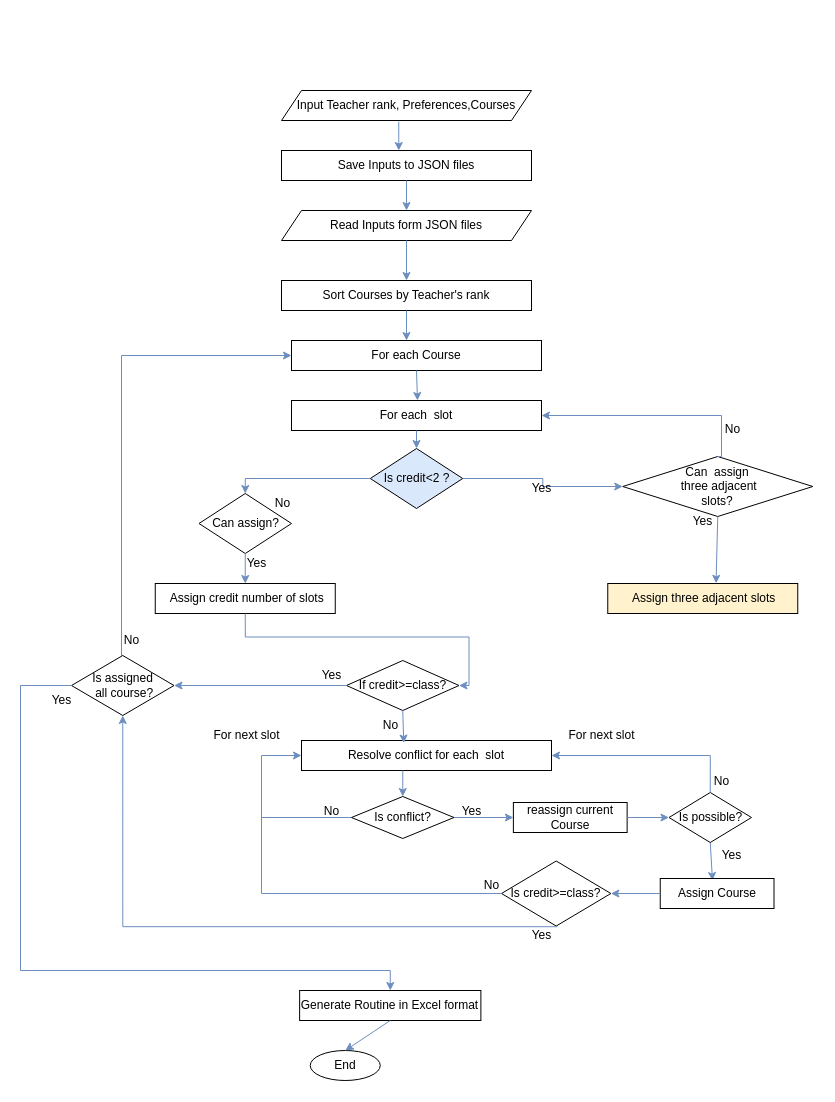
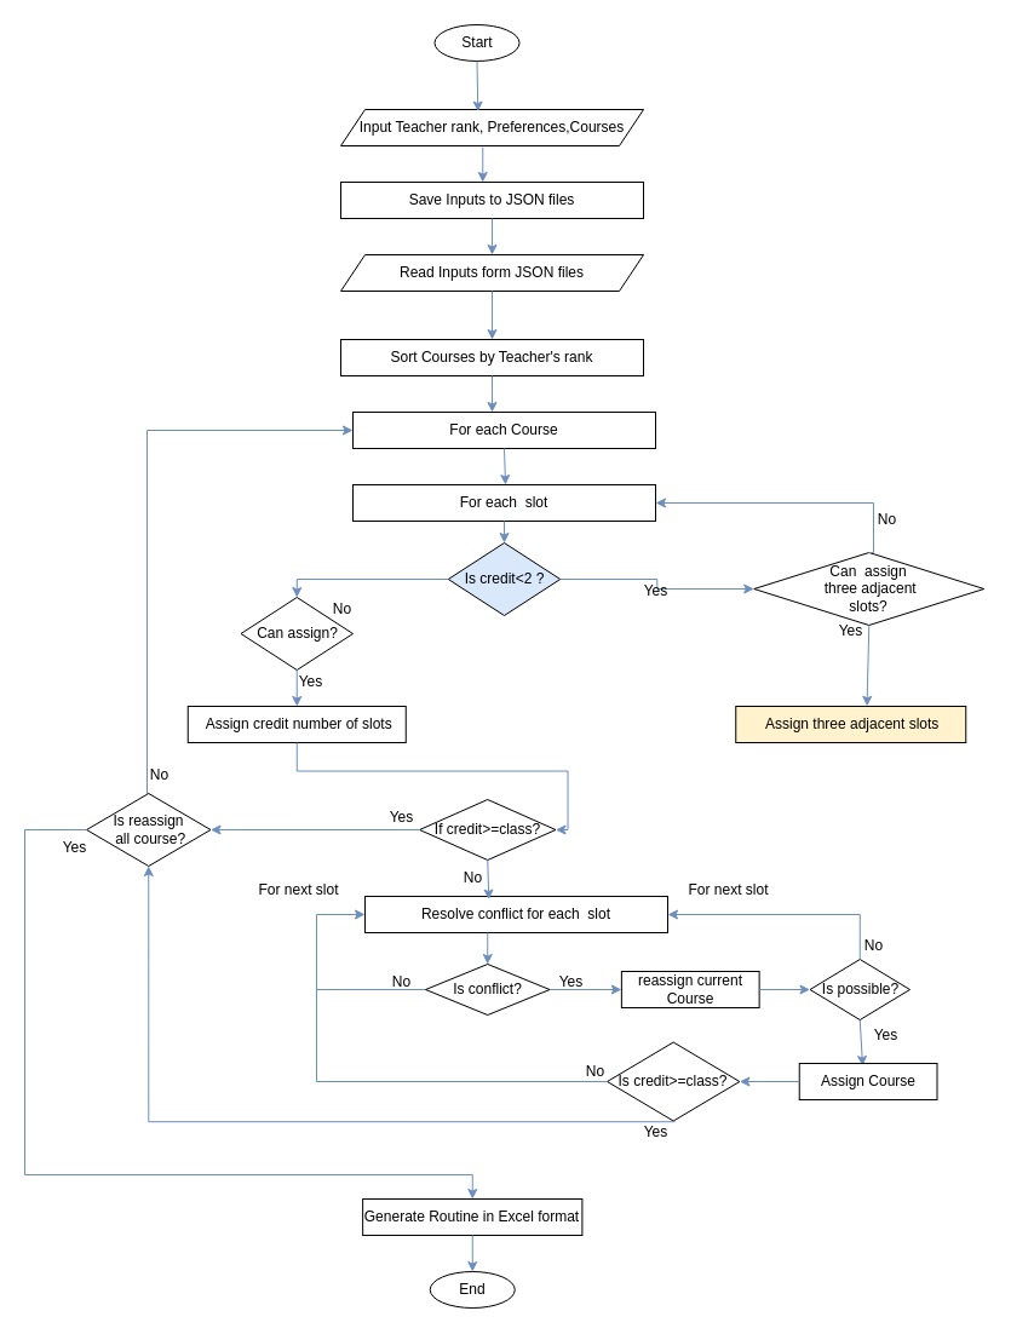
  <mxCell id="0" />
  <mxCell id="1" parent="0" />
+ <mxCell id="2" value="Start" style="ellipse;whiteSpace=wrap;html=1;" parent="1" vertex="1"><mxGeometry x="358.5" y="20" width="70" height="30" as="geometry" /></mxCell>
  <mxCell id="3" value="Input Teacher rank, Preferences,Courses" style="shape=parallelogram;perimeter=parallelogramPerimeter;whiteSpace=wrap;html=1;fixedSize=1;" parent="1" vertex="1"><mxGeometry x="281" y="90" width="250" height="30" as="geometry" /></mxCell>
  <mxCell id="4" value="Sort Courses by Teacher's rank" style="rounded=0;whiteSpace=wrap;html=1;" parent="1" vertex="1"><mxGeometry x="281" y="280" width="250" height="30" as="geometry" /></mxCell>
  <mxCell id="5" value="Save Inputs to JSON files" style="rounded=0;whiteSpace=wrap;html=1;" parent="1" vertex="1"><mxGeometry x="281" y="150" width="250" height="30" as="geometry" /></mxCell>
  <mxCell id="6" value="Read Inputs form JSON files" style="shape=parallelogram;perimeter=parallelogramPerimeter;whiteSpace=wrap;html=1;fixedSize=1;" parent="1" vertex="1"><mxGeometry x="281" y="210" width="250" height="30" as="geometry" /></mxCell>
  <mxCell id="7" value="For each Course" style="rounded=0;whiteSpace=wrap;html=1;" parent="1" vertex="1"><mxGeometry x="291" y="340" width="250" height="30" as="geometry" /></mxCell>
  <mxCell id="8" value="Is credit&amp;lt;2 ?" style="rhombus;whiteSpace=wrap;html=1;fillColor=#dae8fc;" parent="1" vertex="1"><mxGeometry x="369.75" y="448" width="92.5" height="60" as="geometry" /></mxCell>
+ <mxCell id="9" value="" style="endArrow=classic;html=1;rounded=0;exitX=0.5;exitY=1;exitDx=0;exitDy=0;entryX=0.453;entryY=0.053;entryDx=0;entryDy=0;entryPerimeter=0;fillColor=#dae8fc;strokeColor=#6c8ebf;" parent="1" source="2" target="3" edge="1"><mxGeometry width="50" height="50" relative="1" as="geometry"><mxPoint x="191" y="150" as="sourcePoint" /><mxPoint x="241" y="100" as="targetPoint" /></mxGeometry></mxCell>
  <mxCell id="10" value="" style="endArrow=classic;html=1;rounded=0;exitX=0.469;exitY=1.04;exitDx=0;exitDy=0;entryX=0.469;entryY=0;entryDx=0;entryDy=0;entryPerimeter=0;exitPerimeter=0;fillColor=#dae8fc;strokeColor=#6c8ebf;" parent="1" source="3" target="5" edge="1"><mxGeometry width="50" height="50" relative="1" as="geometry"><mxPoint x="405" y="108" as="sourcePoint" /><mxPoint x="405" y="150" as="targetPoint" /></mxGeometry></mxCell>
  <mxCell id="11" value="" style="endArrow=classic;html=1;rounded=0;exitX=0.5;exitY=1;exitDx=0;exitDy=0;entryX=0.5;entryY=0;entryDx=0;entryDy=0;fillColor=#dae8fc;strokeColor=#6c8ebf;" parent="1" source="5" target="6" edge="1"><mxGeometry width="50" height="50" relative="1" as="geometry"><mxPoint x="641" y="161" as="sourcePoint" /><mxPoint x="641" y="190" as="targetPoint" /><Array as="points" /></mxGeometry></mxCell>
  <mxCell id="12" value="" style="endArrow=classic;html=1;rounded=0;exitX=0.5;exitY=1;exitDx=0;exitDy=0;entryX=0.5;entryY=0;entryDx=0;entryDy=0;fillColor=#dae8fc;strokeColor=#6c8ebf;" parent="1" source="6" target="4" edge="1"><mxGeometry width="50" height="50" relative="1" as="geometry"><mxPoint x="416" y="190" as="sourcePoint" /><mxPoint x="416" y="220" as="targetPoint" /><Array as="points" /></mxGeometry></mxCell>
  <mxCell id="13" value="" style="endArrow=classic;html=1;rounded=0;exitX=0.5;exitY=1;exitDx=0;exitDy=0;fillColor=#dae8fc;strokeColor=#6c8ebf;" parent="1" source="4" edge="1"><mxGeometry width="50" height="50" relative="1" as="geometry"><mxPoint x="416" y="250" as="sourcePoint" /><mxPoint x="406" y="340" as="targetPoint" /><Array as="points" /></mxGeometry></mxCell>
  <mxCell id="14" value="" style="endArrow=classic;html=1;rounded=0;exitX=0.5;exitY=1;exitDx=0;exitDy=0;fillColor=#dae8fc;strokeColor=#6c8ebf;" parent="1" source="7" edge="1"><mxGeometry width="50" height="50" relative="1" as="geometry"><mxPoint x="416" y="320" as="sourcePoint" /><mxPoint x="417" y="400" as="targetPoint" /><Array as="points" /></mxGeometry></mxCell>
  <mxCell id="15" value="&amp;nbsp;Assign credit number of slots" style="rounded=0;whiteSpace=wrap;html=1;" parent="1" vertex="1"><mxGeometry x="154.75" y="583" width="180" height="30" as="geometry" /></mxCell>
  <mxCell id="16" value="&amp;nbsp;Assign three adjacent slots" style="rounded=0;whiteSpace=wrap;html=1;fillColor=#fff2cc;" parent="1" vertex="1"><mxGeometry x="607.25" y="583" width="190" height="30" as="geometry" /></mxCell>
  <mxCell id="17" value="" style="endArrow=classic;html=1;rounded=0;exitX=1;exitY=0.5;exitDx=0;exitDy=0;entryX=0;entryY=0.5;entryDx=0;entryDy=0;fillColor=#dae8fc;strokeColor=#6c8ebf;edgeStyle=orthogonalEdgeStyle;" parent="1" source="8" target="29" edge="1"><mxGeometry width="50" height="50" relative="1" as="geometry"><mxPoint x="922.25" y="448" as="sourcePoint" /><mxPoint x="816.5" y="398" as="targetPoint" /></mxGeometry></mxCell>
  <mxCell id="18" value="Yes" style="text;html=1;align=center;verticalAlign=middle;resizable=0;points=[];autosize=1;" parent="1" vertex="1"><mxGeometry x="521" y="473" width="40" height="30" as="geometry" /></mxCell>
  <mxCell id="19" value="" style="endArrow=classic;html=1;rounded=0;exitX=0;exitY=0.5;exitDx=0;exitDy=0;edgeStyle=orthogonalEdgeStyle;entryX=0.5;entryY=0;entryDx=0;entryDy=0;fillColor=#dae8fc;strokeColor=#6c8ebf;" parent="1" source="8" target="30" edge="1"><mxGeometry width="50" height="50" relative="1" as="geometry"><mxPoint x="381" y="600" as="sourcePoint" /><mxPoint x="571" y="470" as="targetPoint" /></mxGeometry></mxCell>
  <mxCell id="20" value="" style="endArrow=classic;html=1;rounded=0;entryX=1;entryY=0.5;entryDx=0;entryDy=0;exitX=0.5;exitY=1;exitDx=0;exitDy=0;edgeStyle=orthogonalEdgeStyle;fillColor=#dae8fc;strokeColor=#6c8ebf;" parent="1" source="15" target="38" edge="1"><mxGeometry width="50" height="50" relative="1" as="geometry"><mxPoint x="571" y="600" as="sourcePoint" /><mxPoint x="531" y="730" as="targetPoint" /></mxGeometry></mxCell>
  <mxCell id="21" value="Is credit&amp;gt;=class?" style="rhombus;whiteSpace=wrap;html=1;" parent="1" vertex="1"><mxGeometry x="501" y="860.5" width="109.38" height="65" as="geometry" /></mxCell>
  <mxCell id="22" value="" style="endArrow=classic;html=1;rounded=0;entryX=0;entryY=0.5;entryDx=0;entryDy=0;edgeStyle=orthogonalEdgeStyle;exitX=0.5;exitY=0;exitDx=0;exitDy=0;fillColor=#dae8fc;strokeColor=#6c8ebf;" parent="1" source="61" target="7" edge="1"><mxGeometry width="50" height="50" relative="1" as="geometry"><mxPoint x="71" y="685" as="sourcePoint" /><mxPoint x="71" y="860" as="targetPoint" /><Array as="points"><mxPoint x="121" y="655" /><mxPoint x="121" y="355" /></Array></mxGeometry></mxCell>
  <mxCell id="23" value="" style="endArrow=classic;html=1;rounded=0;exitX=0.5;exitY=1;exitDx=0;exitDy=0;fillColor=#dae8fc;strokeColor=#6c8ebf;" parent="1" source="51" edge="1"><mxGeometry width="50" height="50" relative="1" as="geometry"><mxPoint x="790.36" y="730" as="sourcePoint" /><mxPoint x="712" y="880" as="targetPoint" /></mxGeometry></mxCell>
  <mxCell id="24" value="Generate Routine in Excel format" style="rounded=0;whiteSpace=wrap;html=1;" parent="1" vertex="1"><mxGeometry x="299.13" y="990" width="181.25" height="30" as="geometry" /></mxCell>
  <mxCell id="25" value="" style="endArrow=classic;html=1;rounded=0;exitX=0;exitY=0.5;exitDx=0;exitDy=0;entryX=0;entryY=0.5;entryDx=0;entryDy=0;edgeStyle=orthogonalEdgeStyle;fillColor=#dae8fc;strokeColor=#6c8ebf;" parent="1" source="45" target="43" edge="1"><mxGeometry width="50" height="50" relative="1" as="geometry"><mxPoint x="301" y="910" as="sourcePoint" /><mxPoint x="397" y="949" as="targetPoint" /><Array as="points"><mxPoint x="261" y="817" /><mxPoint x="261" y="755" /></Array></mxGeometry></mxCell>
  <mxCell id="26" value="Yes" style="text;html=1;align=center;verticalAlign=middle;resizable=0;points=[];autosize=1;" parent="1" vertex="1"><mxGeometry x="521" y="920" width="40" height="30" as="geometry" /></mxCell>
- <mxCell id="27" value="End" style="ellipse;whiteSpace=wrap;html=1;" parent="1" vertex="1"><mxGeometry x="309.75" y="1050" width="70" height="30" as="geometry" /></mxCell>
+ <mxCell id="27" value="End" style="ellipse;whiteSpace=wrap;html=1;" parent="1" vertex="1"><mxGeometry x="354.75" y="1050" width="70" height="30" as="geometry" /></mxCell>
  <mxCell id="28" value="" style="endArrow=classic;html=1;rounded=0;exitX=1;exitY=0.5;exitDx=0;exitDy=0;entryX=0;entryY=0.5;entryDx=0;entryDy=0;fillColor=#dae8fc;strokeColor=#6c8ebf;" parent="1" source="45" target="50" edge="1"><mxGeometry width="50" height="50" relative="1" as="geometry"><mxPoint x="401" y="980" as="sourcePoint" /><mxPoint x="511" y="860" as="targetPoint" /></mxGeometry></mxCell>
  <mxCell id="29" value="Can&amp;nbsp; assign&lt;br&gt;&amp;nbsp;three adjacent &lt;br&gt;slots?" style="rhombus;whiteSpace=wrap;html=1;" parent="1" vertex="1"><mxGeometry x="622.25" y="456" width="190" height="60" as="geometry" /></mxCell>
  <mxCell id="30" value="Can assign?" style="rhombus;whiteSpace=wrap;html=1;" parent="1" vertex="1"><mxGeometry x="198.5" y="493" width="92.5" height="60" as="geometry" /></mxCell>
  <mxCell id="31" value="" style="endArrow=classic;html=1;rounded=0;exitX=0.5;exitY=1;exitDx=0;exitDy=0;entryX=0.57;entryY=-0.007;entryDx=0;entryDy=0;entryPerimeter=0;fillColor=#dae8fc;strokeColor=#6c8ebf;" parent="1" source="29" target="16" edge="1"><mxGeometry width="50" height="50" relative="1" as="geometry"><mxPoint x="822.25" y="611" as="sourcePoint" /><mxPoint x="872.25" y="561" as="targetPoint" /></mxGeometry></mxCell>
  <mxCell id="32" value="" style="endArrow=classic;html=1;rounded=0;exitX=0.5;exitY=1;exitDx=0;exitDy=0;entryX=0.5;entryY=0;entryDx=0;entryDy=0;fillColor=#dae8fc;strokeColor=#6c8ebf;" parent="1" source="30" target="15" edge="1"><mxGeometry width="50" height="50" relative="1" as="geometry"><mxPoint x="56" y="653" as="sourcePoint" /><mxPoint x="242" y="553" as="targetPoint" /></mxGeometry></mxCell>
  <mxCell id="33" value="Yes" style="text;html=1;align=center;verticalAlign=middle;resizable=0;points=[];autosize=1;" parent="1" vertex="1"><mxGeometry x="682.25" y="506" width="40" height="30" as="geometry" /></mxCell>
  <mxCell id="34" value="Yes" style="text;html=1;align=center;verticalAlign=middle;resizable=0;points=[];autosize=1;" parent="1" vertex="1"><mxGeometry x="236" y="548" width="40" height="30" as="geometry" /></mxCell>
  <mxCell id="35" value="" style="endArrow=classic;html=1;rounded=0;edgeStyle=orthogonalEdgeStyle;fillColor=#dae8fc;strokeColor=#6c8ebf;entryX=1;entryY=0.5;entryDx=0;entryDy=0;exitX=0.5;exitY=0;exitDx=0;exitDy=0;" parent="1" source="29" target="40" edge="1"><mxGeometry width="50" height="50" relative="1" as="geometry"><mxPoint x="831" y="470" as="sourcePoint" /><mxPoint x="731" y="370" as="targetPoint" /><Array as="points"><mxPoint x="721" y="456" /><mxPoint x="721" y="415" /></Array></mxGeometry></mxCell>
  <mxCell id="36" value="No" style="text;html=1;align=center;verticalAlign=middle;resizable=0;points=[];autosize=1;" parent="1" vertex="1"><mxGeometry x="712.25" y="414" width="40" height="30" as="geometry" /></mxCell>
  <mxCell id="37" value="No" style="text;html=1;align=center;verticalAlign=middle;resizable=0;points=[];autosize=1;" parent="1" vertex="1"><mxGeometry x="261.63" y="488" width="40" height="30" as="geometry" /></mxCell>
  <mxCell id="38" value="If credit&amp;gt;=class?" style="rhombus;whiteSpace=wrap;html=1;" parent="1" vertex="1"><mxGeometry x="346" y="660" width="112.5" height="50" as="geometry" /></mxCell>
  <mxCell id="39" value="No" style="text;html=1;align=center;verticalAlign=middle;resizable=0;points=[];autosize=1;" parent="1" vertex="1"><mxGeometry x="369.75" y="710" width="40" height="30" as="geometry" /></mxCell>
  <mxCell id="40" value="For each&amp;nbsp; slot" style="rounded=0;whiteSpace=wrap;html=1;" parent="1" vertex="1"><mxGeometry x="291" y="400" width="250" height="30" as="geometry" /></mxCell>
  <mxCell id="41" value="" style="endArrow=classic;html=1;rounded=0;exitX=0.5;exitY=1;exitDx=0;exitDy=0;entryX=0.5;entryY=0;entryDx=0;entryDy=0;fillColor=#dae8fc;strokeColor=#6c8ebf;" parent="1" source="40" target="8" edge="1"><mxGeometry width="50" height="50" relative="1" as="geometry"><mxPoint x="426" y="380" as="sourcePoint" /><mxPoint x="427" y="410" as="targetPoint" /><Array as="points" /></mxGeometry></mxCell>
  <mxCell id="42" value="Yes" style="text;html=1;align=center;verticalAlign=middle;resizable=0;points=[];autosize=1;" parent="1" vertex="1"><mxGeometry x="311" y="660" width="40" height="30" as="geometry" /></mxCell>
  <mxCell id="43" value="Resolve conflict for each&amp;nbsp; slot" style="rounded=0;whiteSpace=wrap;html=1;" parent="1" vertex="1"><mxGeometry x="301" y="740" width="250" height="30" as="geometry" /></mxCell>
  <mxCell id="44" value="" style="endArrow=classic;html=1;rounded=0;exitX=0.5;exitY=1;exitDx=0;exitDy=0;entryX=0.409;entryY=0.087;entryDx=0;entryDy=0;entryPerimeter=0;fillColor=#dae8fc;strokeColor=#6c8ebf;" parent="1" source="38" target="43" edge="1"><mxGeometry width="50" height="50" relative="1" as="geometry"><mxPoint x="361" y="800" as="sourcePoint" /><mxPoint x="411" y="800" as="targetPoint" /></mxGeometry></mxCell>
  <mxCell id="45" value="Is conflict?" style="rhombus;whiteSpace=wrap;html=1;" parent="1" vertex="1"><mxGeometry x="351" y="796" width="102.5" height="42" as="geometry" /></mxCell>
  <mxCell id="46" value="" style="endArrow=classic;html=1;rounded=0;exitX=0.405;exitY=1;exitDx=0;exitDy=0;exitPerimeter=0;entryX=0.5;entryY=0;entryDx=0;entryDy=0;fillColor=#dae8fc;strokeColor=#6c8ebf;" parent="1" source="43" target="45" edge="1"><mxGeometry width="50" height="50" relative="1" as="geometry"><mxPoint x="361" y="910" as="sourcePoint" /><mxPoint x="411" y="860" as="targetPoint" /></mxGeometry></mxCell>
  <mxCell id="47" value="For next slot" style="text;html=1;align=center;verticalAlign=middle;resizable=0;points=[];autosize=1;" parent="1" vertex="1"><mxGeometry x="201" y="720" width="90" height="30" as="geometry" /></mxCell>
  <mxCell id="48" value="No" style="text;html=1;align=center;verticalAlign=middle;resizable=0;points=[];autosize=1;" parent="1" vertex="1"><mxGeometry x="311" y="796" width="40" height="30" as="geometry" /></mxCell>
  <mxCell id="49" value="Yes" style="text;html=1;align=center;verticalAlign=middle;resizable=0;points=[];autosize=1;" parent="1" vertex="1"><mxGeometry x="451" y="796" width="40" height="30" as="geometry" /></mxCell>
  <mxCell id="50" value="reassign current Course" style="rounded=0;whiteSpace=wrap;html=1;" parent="1" vertex="1"><mxGeometry x="512.88" y="802" width="113.75" height="30" as="geometry" /></mxCell>
  <mxCell id="51" value="Is possible?" style="rhombus;whiteSpace=wrap;html=1;" parent="1" vertex="1"><mxGeometry x="668.5" y="792" width="82.5" height="50" as="geometry" /></mxCell>
  <mxCell id="52" value="" style="endArrow=classic;html=1;rounded=0;exitX=1;exitY=0.5;exitDx=0;exitDy=0;entryX=0;entryY=0.5;entryDx=0;entryDy=0;fillColor=#dae8fc;strokeColor=#6c8ebf;" parent="1" source="50" target="51" edge="1"><mxGeometry width="50" height="50" relative="1" as="geometry"><mxPoint x="361" y="970" as="sourcePoint" /><mxPoint x="411" y="920" as="targetPoint" /></mxGeometry></mxCell>
  <mxCell id="53" value="" style="endArrow=classic;html=1;rounded=0;exitX=0.5;exitY=0;exitDx=0;exitDy=0;entryX=1;entryY=0.5;entryDx=0;entryDy=0;edgeStyle=orthogonalEdgeStyle;fillColor=#dae8fc;strokeColor=#6c8ebf;" parent="1" source="51" target="43" edge="1"><mxGeometry width="50" height="50" relative="1" as="geometry"><mxPoint x="361" y="970" as="sourcePoint" /><mxPoint x="411" y="920" as="targetPoint" /></mxGeometry></mxCell>
  <mxCell id="54" value="No" style="text;html=1;align=center;verticalAlign=middle;resizable=0;points=[];autosize=1;" parent="1" vertex="1"><mxGeometry x="701" y="766" width="40" height="30" as="geometry" /></mxCell>
  <mxCell id="55" value="For next slot" style="text;html=1;align=center;verticalAlign=middle;resizable=0;points=[];autosize=1;" parent="1" vertex="1"><mxGeometry x="556" y="720" width="90" height="30" as="geometry" /></mxCell>
  <mxCell id="56" value="Assign Course" style="rounded=0;whiteSpace=wrap;html=1;" parent="1" vertex="1"><mxGeometry x="659.75" y="878" width="113.75" height="30" as="geometry" /></mxCell>
  <mxCell id="57" value="Yes" style="text;html=1;align=center;verticalAlign=middle;resizable=0;points=[];autosize=1;" parent="1" vertex="1"><mxGeometry x="711" y="840" width="40" height="30" as="geometry" /></mxCell>
  <mxCell id="58" value="" style="endArrow=none;html=1;rounded=0;entryX=0;entryY=0.5;entryDx=0;entryDy=0;edgeStyle=orthogonalEdgeStyle;fillColor=#dae8fc;strokeColor=#6c8ebf;" parent="1" target="21" edge="1"><mxGeometry width="50" height="50" relative="1" as="geometry"><mxPoint x="261" y="810" as="sourcePoint" /><mxPoint x="411" y="940" as="targetPoint" /><Array as="points"><mxPoint x="261" y="893" /></Array></mxGeometry></mxCell>
  <mxCell id="59" value="No" style="text;html=1;align=center;verticalAlign=middle;resizable=0;points=[];autosize=1;" parent="1" vertex="1"><mxGeometry x="471" y="870" width="40" height="30" as="geometry" /></mxCell>
  <mxCell id="60" value="" style="endArrow=classic;html=1;rounded=0;entryX=1;entryY=0.5;entryDx=0;entryDy=0;exitX=0;exitY=0.5;exitDx=0;exitDy=0;fillColor=#dae8fc;strokeColor=#6c8ebf;" parent="1" source="56" target="21" edge="1"><mxGeometry width="50" height="50" relative="1" as="geometry"><mxPoint x="661" y="935" as="sourcePoint" /><mxPoint x="411" y="970" as="targetPoint" /></mxGeometry></mxCell>
- <mxCell id="61" value="&lt;div&gt;Is assigned&lt;/div&gt;&lt;div&gt;&amp;nbsp;all course?&lt;/div&gt;" style="rhombus;whiteSpace=wrap;html=1;" parent="1" vertex="1"><mxGeometry x="71" y="655" width="102.5" height="60" as="geometry" /></mxCell>
+ <mxCell id="61" value="&lt;div&gt;Is reassign&lt;/div&gt;&lt;div&gt;&amp;nbsp;all course?&lt;/div&gt;" style="rhombus;whiteSpace=wrap;html=1;" parent="1" vertex="1"><mxGeometry x="71" y="655" width="102.5" height="60" as="geometry" /></mxCell>
  <mxCell id="62" value="No" style="text;html=1;align=center;verticalAlign=middle;resizable=0;points=[];autosize=1;" parent="1" vertex="1"><mxGeometry x="111" y="625" width="40" height="30" as="geometry" /></mxCell>
  <mxCell id="63" value="" style="endArrow=classic;html=1;rounded=0;entryX=1;entryY=0.5;entryDx=0;entryDy=0;exitX=0.89;exitY=0.833;exitDx=0;exitDy=0;exitPerimeter=0;fillColor=#dae8fc;strokeColor=#6c8ebf;" parent="1" source="42" target="61" edge="1"><mxGeometry width="50" height="50" relative="1" as="geometry"><mxPoint x="231" y="760" as="sourcePoint" /><mxPoint x="281" y="710" as="targetPoint" /></mxGeometry></mxCell>
  <mxCell id="64" value="" style="endArrow=classic;html=1;rounded=0;exitX=0.9;exitY=0.207;exitDx=0;exitDy=0;exitPerimeter=0;entryX=0.5;entryY=1;entryDx=0;entryDy=0;edgeStyle=orthogonalEdgeStyle;fillColor=#dae8fc;strokeColor=#6c8ebf;" parent="1" source="26" target="61" edge="1"><mxGeometry width="50" height="50" relative="1" as="geometry"><mxPoint x="231" y="880" as="sourcePoint" /><mxPoint x="281" y="830" as="targetPoint" /></mxGeometry></mxCell>
  <mxCell id="65" value="" style="endArrow=classic;html=1;rounded=0;edgeStyle=orthogonalEdgeStyle;entryX=0.5;entryY=0;entryDx=0;entryDy=0;fillColor=#dae8fc;strokeColor=#6c8ebf;exitX=0;exitY=0.5;exitDx=0;exitDy=0;" parent="1" source="61" target="24" edge="1"><mxGeometry width="50" height="50" relative="1" as="geometry"><mxPoint x="52.2" y="690" as="sourcePoint" /><mxPoint x="310.955" y="1015" as="targetPoint" /><Array as="points"><mxPoint x="20" y="685" /><mxPoint x="20" y="970" /><mxPoint x="390" y="970" /></Array></mxGeometry></mxCell>
  <mxCell id="66" value="Yes" style="text;html=1;align=center;verticalAlign=middle;resizable=0;points=[];autosize=1;" parent="1" vertex="1"><mxGeometry x="41" y="685" width="40" height="30" as="geometry" /></mxCell>
  <mxCell id="67" value="" style="endArrow=classic;html=1;rounded=0;exitX=0.5;exitY=1;exitDx=0;exitDy=0;entryX=0.5;entryY=0;entryDx=0;entryDy=0;fillColor=#dae8fc;strokeColor=#6c8ebf;" parent="1" source="24" target="27" edge="1"><mxGeometry width="50" height="50" relative="1" as="geometry"><mxPoint x="221" y="910" as="sourcePoint" /><mxPoint x="381" y="1040" as="targetPoint" /></mxGeometry></mxCell>
